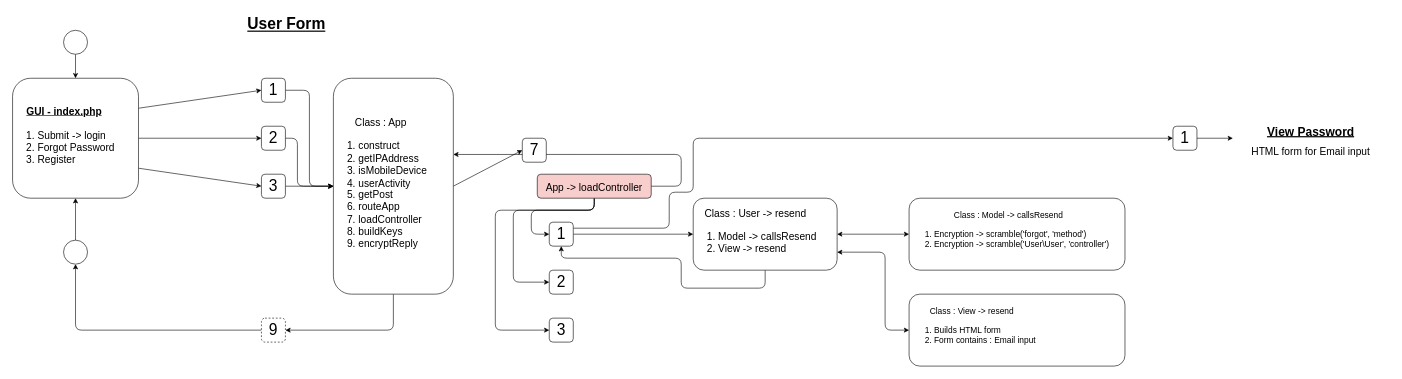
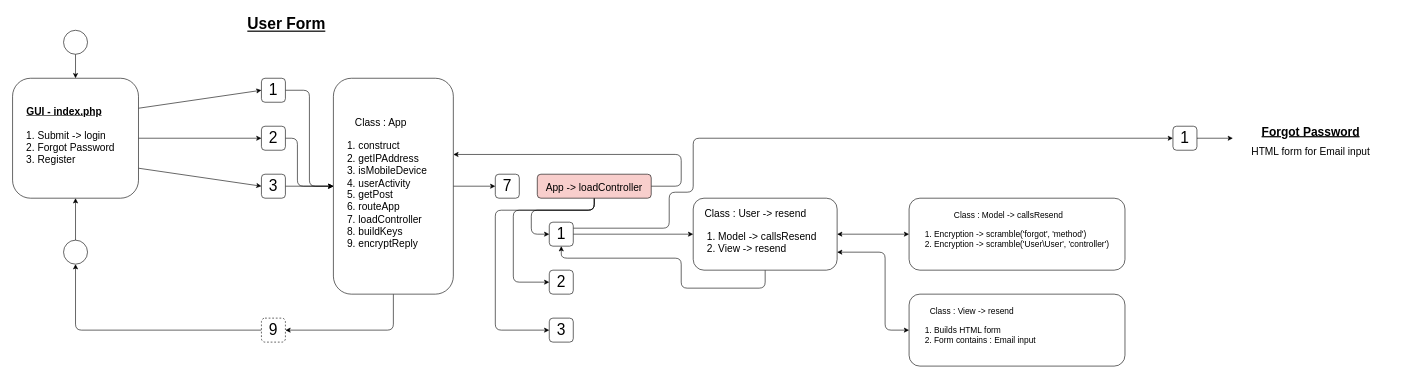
  <mxCell id="0" />
  <mxCell id="1" parent="0" />
  <mxCell id="2" value="User Form" style="text;html=1;strokeColor=none;fillColor=none;align=center;verticalAlign=middle;whiteSpace=wrap;rounded=0;fontStyle=5;fontSize=26;" vertex="1" parent="1"><mxGeometry x="369" y="20" width="216" height="40" as="geometry" /></mxCell>
  <mxCell id="3" style="edgeStyle=none;html=1;exitX=1;exitY=0.25;exitDx=0;exitDy=0;entryX=0;entryY=0.5;entryDx=0;entryDy=0;fontSize=26;" edge="1" parent="1" source="6" target="8"><mxGeometry relative="1" as="geometry" /></mxCell>
  <mxCell id="4" style="edgeStyle=none;html=1;exitX=1;exitY=0.5;exitDx=0;exitDy=0;entryX=0;entryY=0.5;entryDx=0;entryDy=0;fontSize=26;" edge="1" parent="1" source="6" target="10"><mxGeometry relative="1" as="geometry" /></mxCell>
  <mxCell id="5" style="edgeStyle=none;html=1;exitX=1;exitY=0.75;exitDx=0;exitDy=0;entryX=0;entryY=0.5;entryDx=0;entryDy=0;fontSize=26;" edge="1" parent="1" source="6" target="12"><mxGeometry relative="1" as="geometry" /></mxCell>
  <mxCell id="6" value="&lt;div style=&quot;text-align: center&quot;&gt;&lt;b style=&quot;font-size: 17px&quot;&gt;&lt;u&gt;GUI - index.php&lt;/u&gt;&lt;/b&gt;&lt;/div&gt;&lt;font style=&quot;font-size: 17px&quot;&gt;&lt;ol&gt;&lt;li&gt;&lt;font style=&quot;font-size: 17px&quot;&gt;&lt;span&gt;Submit -&amp;gt; login&lt;/span&gt;&lt;/font&gt;&lt;/li&gt;&lt;li&gt;&lt;font style=&quot;font-size: 17px&quot;&gt;Forgot Password&lt;/font&gt;&lt;/li&gt;&lt;li&gt;&lt;font style=&quot;font-size: 17px&quot;&gt;Register&lt;/font&gt;&lt;/li&gt;&lt;/ol&gt;&lt;/font&gt;" style="rounded=1;whiteSpace=wrap;html=1;fontSize=26;align=left;" vertex="1" parent="1"><mxGeometry x="20" y="130" width="210" height="200" as="geometry" /></mxCell>
  <mxCell id="7" style="edgeStyle=none;html=1;exitX=1;exitY=0.5;exitDx=0;exitDy=0;entryX=0;entryY=0.5;entryDx=0;entryDy=0;fontSize=26;" edge="1" parent="1" source="8" target="15"><mxGeometry relative="1" as="geometry"><Array as="points"><mxPoint x="515" y="150" /><mxPoint x="515" y="310" /></Array></mxGeometry></mxCell>
  <mxCell id="8" value="1" style="rounded=1;whiteSpace=wrap;html=1;fontSize=26;align=center;" vertex="1" parent="1"><mxGeometry x="435" y="130" width="40" height="40" as="geometry" /></mxCell>
  <mxCell id="9" style="edgeStyle=none;html=1;exitX=1;exitY=0.5;exitDx=0;exitDy=0;fontSize=26;" edge="1" parent="1" source="10"><mxGeometry relative="1" as="geometry"><mxPoint x="555" y="310" as="targetPoint" /><Array as="points"><mxPoint x="495" y="230" /><mxPoint x="495" y="310" /></Array></mxGeometry></mxCell>
  <mxCell id="10" value="2" style="rounded=1;whiteSpace=wrap;html=1;fontSize=26;align=center;" vertex="1" parent="1"><mxGeometry x="435" y="210" width="40" height="40" as="geometry" /></mxCell>
  <mxCell id="11" style="edgeStyle=none;html=1;exitX=1;exitY=0.5;exitDx=0;exitDy=0;fontSize=26;" edge="1" parent="1" source="12"><mxGeometry relative="1" as="geometry"><mxPoint x="555" y="310" as="targetPoint" /></mxGeometry></mxCell>
  <mxCell id="12" value="3" style="rounded=1;whiteSpace=wrap;html=1;fontSize=26;align=center;" vertex="1" parent="1"><mxGeometry x="435" y="290" width="40" height="40" as="geometry" /></mxCell>
  <mxCell id="13" style="edgeStyle=none;html=1;exitX=1;exitY=0.5;exitDx=0;exitDy=0;entryX=0;entryY=0.5;entryDx=0;entryDy=0;fontSize=26;" edge="1" parent="1" source="15" target="22"><mxGeometry relative="1" as="geometry" /></mxCell>
  <mxCell id="14" style="edgeStyle=none;html=1;exitX=0.5;exitY=1;exitDx=0;exitDy=0;entryX=1;entryY=0.5;entryDx=0;entryDy=0;fontSize=26;" edge="1" parent="1" source="15" target="24"><mxGeometry relative="1" as="geometry"><Array as="points"><mxPoint x="655" y="550" /></Array></mxGeometry></mxCell>
  <mxCell id="15" value="&lt;div style=&quot;text-align: center&quot;&gt;&lt;span style=&quot;font-size: 17px&quot;&gt;Class : App&lt;/span&gt;&lt;/div&gt;&lt;font&gt;&lt;div style=&quot;font-size: 17px&quot;&gt;&lt;ol&gt;&lt;li&gt;construct&lt;/li&gt;&lt;li&gt;getIPAddress&lt;/li&gt;&lt;li&gt;isMobileDevice&lt;/li&gt;&lt;li&gt;userActivity&lt;/li&gt;&lt;li&gt;getPost&lt;/li&gt;&lt;li&gt;routeApp&lt;/li&gt;&lt;li&gt;loadController&lt;/li&gt;&lt;li&gt;buildKeys&lt;/li&gt;&lt;li&gt;encryptReply&lt;/li&gt;&lt;/ol&gt;&lt;/div&gt;&lt;/font&gt;" style="rounded=1;whiteSpace=wrap;html=1;fontSize=26;align=left;" vertex="1" parent="1"><mxGeometry x="555" y="130" width="200" height="360" as="geometry" /></mxCell>
  <mxCell id="16" style="edgeStyle=none;html=1;exitX=0.5;exitY=1;exitDx=0;exitDy=0;entryX=0;entryY=0.5;entryDx=0;entryDy=0;fontSize=26;" edge="1" parent="1" source="21" target="29"><mxGeometry relative="1" as="geometry"><Array as="points"><mxPoint x="990" y="350" /><mxPoint x="885" y="350" /><mxPoint x="885" y="390" /></Array></mxGeometry></mxCell>
  <mxCell id="17" style="edgeStyle=none;html=1;exitX=0;exitY=0.5;exitDx=0;exitDy=0;entryX=0;entryY=0.5;entryDx=0;entryDy=0;fontSize=26;" edge="1" parent="1" source="30" target="30"><mxGeometry relative="1" as="geometry" /></mxCell>
  <mxCell id="18" style="edgeStyle=none;html=1;exitX=0.5;exitY=1;exitDx=0;exitDy=0;fontSize=26;" edge="1" parent="1" source="21"><mxGeometry relative="1" as="geometry"><mxPoint x="915" y="470" as="targetPoint" /><Array as="points"><mxPoint x="990" y="350" /><mxPoint x="855" y="350" /><mxPoint x="855" y="470" /></Array></mxGeometry></mxCell>
  <mxCell id="19" style="edgeStyle=none;html=1;exitX=0.5;exitY=1;exitDx=0;exitDy=0;entryX=0;entryY=0.5;entryDx=0;entryDy=0;fontSize=26;" edge="1" parent="1" source="21" target="31"><mxGeometry relative="1" as="geometry"><Array as="points"><mxPoint x="990" y="350" /><mxPoint x="825" y="350" /><mxPoint x="825" y="550" /></Array></mxGeometry></mxCell>
  <mxCell id="20" style="edgeStyle=none;html=1;exitX=1;exitY=0.5;exitDx=0;exitDy=0;entryX=1;entryY=0.353;entryDx=0;entryDy=0;entryPerimeter=0;fontSize=26;" edge="1" parent="1" source="21" target="15"><mxGeometry relative="1" as="geometry"><Array as="points"><mxPoint x="1135" y="310" /><mxPoint x="1135" y="257" /></Array></mxGeometry></mxCell>
  <mxCell id="21" value="&lt;font style=&quot;font-size: 17px&quot;&gt;App -&amp;gt; loadController&lt;/font&gt;" style="rounded=1;whiteSpace=wrap;html=1;fontSize=26;align=center;fillColor=#f8cecc;" vertex="1" parent="1"><mxGeometry x="895" y="290" width="190" height="40" as="geometry" /></mxCell>
- <mxCell id="22" value="7" style="rounded=1;whiteSpace=wrap;html=1;fontSize=26;align=center;" vertex="1" parent="1"><mxGeometry x="870" y="230" width="40" height="40" as="geometry" /></mxCell>
+ <mxCell id="22" value="7" style="rounded=1;whiteSpace=wrap;html=1;fontSize=26;align=center;" vertex="1" parent="1"><mxGeometry x="825" y="290" width="40" height="40" as="geometry" /></mxCell>
  <mxCell id="23" style="edgeStyle=none;html=1;exitX=0;exitY=0.5;exitDx=0;exitDy=0;entryX=0.5;entryY=1;entryDx=0;entryDy=0;fontSize=26;" edge="1" parent="1" source="24" target="33"><mxGeometry relative="1" as="geometry"><Array as="points"><mxPoint x="125" y="550" /></Array></mxGeometry></mxCell>
  <mxCell id="24" value="9" style="rounded=1;whiteSpace=wrap;html=1;fontSize=26;align=center;dashed=1;" vertex="1" parent="1"><mxGeometry x="435" y="530" width="40" height="40" as="geometry" /></mxCell>
  <mxCell id="25" style="edgeStyle=none;html=1;exitX=0.5;exitY=1;exitDx=0;exitDy=0;entryX=0.5;entryY=0;entryDx=0;entryDy=0;fontSize=26;" edge="1" parent="1" source="26" target="6"><mxGeometry relative="1" as="geometry" /></mxCell>
  <mxCell id="26" value="" style="ellipse;whiteSpace=wrap;html=1;aspect=fixed;fontSize=26;align=left;" vertex="1" parent="1"><mxGeometry x="105" y="50" width="40" height="40" as="geometry" /></mxCell>
  <mxCell id="27" style="edgeStyle=none;html=1;exitX=1;exitY=0.5;exitDx=0;exitDy=0;entryX=0;entryY=0.5;entryDx=0;entryDy=0;fontSize=26;" edge="1" parent="1" source="29" target="35"><mxGeometry relative="1" as="geometry" /></mxCell>
  <mxCell id="28" style="edgeStyle=none;html=1;exitX=1;exitY=0.25;exitDx=0;exitDy=0;entryX=0;entryY=0.5;entryDx=0;entryDy=0;fontSize=26;" edge="1" parent="1" source="29" target="41"><mxGeometry relative="1" as="geometry"><Array as="points"><mxPoint x="1115" y="380" /><mxPoint x="1115" y="320" /><mxPoint x="1155" y="320" /><mxPoint x="1155" y="230" /></Array></mxGeometry></mxCell>
  <mxCell id="29" value="1" style="rounded=1;whiteSpace=wrap;html=1;fontSize=26;align=center;" vertex="1" parent="1"><mxGeometry x="915" y="370" width="40" height="40" as="geometry" /></mxCell>
  <mxCell id="30" value="2" style="rounded=1;whiteSpace=wrap;html=1;fontSize=26;align=center;" vertex="1" parent="1"><mxGeometry x="915" y="450" width="40" height="40" as="geometry" /></mxCell>
  <mxCell id="31" value="3" style="rounded=1;whiteSpace=wrap;html=1;fontSize=26;align=center;" vertex="1" parent="1"><mxGeometry x="915" y="530" width="40" height="40" as="geometry" /></mxCell>
  <mxCell id="32" style="edgeStyle=none;html=1;exitX=0.5;exitY=0;exitDx=0;exitDy=0;entryX=0.5;entryY=1;entryDx=0;entryDy=0;fontSize=26;" edge="1" parent="1" source="33" target="6"><mxGeometry relative="1" as="geometry" /></mxCell>
  <mxCell id="33" value="" style="ellipse;whiteSpace=wrap;html=1;aspect=fixed;fontSize=26;align=left;" vertex="1" parent="1"><mxGeometry x="105" y="400" width="40" height="40" as="geometry" /></mxCell>
  <mxCell id="34" style="edgeStyle=none;html=1;exitX=0.5;exitY=1;exitDx=0;exitDy=0;entryX=0.5;entryY=1;entryDx=0;entryDy=0;fontSize=26;" edge="1" parent="1" source="35" target="29"><mxGeometry relative="1" as="geometry"><Array as="points"><mxPoint x="1275" y="480" /><mxPoint x="1135" y="480" /><mxPoint x="1135" y="430" /><mxPoint x="935" y="430" /></Array></mxGeometry></mxCell>
  <mxCell id="35" value="&lt;div style=&quot;text-align: center&quot;&gt;&lt;span style=&quot;font-size: 17px&quot;&gt;Class : User -&amp;gt; resend&lt;/span&gt;&lt;/div&gt;&lt;font&gt;&lt;div style=&quot;font-size: 17px&quot;&gt;&lt;ol&gt;&lt;li&gt;Model -&amp;gt; callsResend&lt;/li&gt;&lt;li&gt;View -&amp;gt; resend&lt;br&gt;&lt;/li&gt;&lt;/ol&gt;&lt;/div&gt;&lt;/font&gt;" style="rounded=1;whiteSpace=wrap;html=1;fontSize=26;align=left;" vertex="1" parent="1"><mxGeometry x="1155" y="330" width="240" height="120" as="geometry" /></mxCell>
  <mxCell id="36" value="&lt;div style=&quot;text-align: center ; font-size: 14px&quot;&gt;&lt;font style=&quot;font-size: 14px&quot;&gt;Class : Model -&amp;gt; callsResend&amp;nbsp;&lt;/font&gt;&lt;/div&gt;&lt;font style=&quot;font-size: 14px&quot;&gt;&lt;div&gt;&lt;ol&gt;&lt;li&gt;Encryption -&amp;gt; scramble('forgot', 'method')&lt;/li&gt;&lt;li&gt;Encryption -&amp;gt; scramble('User\User', 'controller')&lt;/li&gt;&lt;/ol&gt;&lt;/div&gt;&lt;/font&gt;" style="rounded=1;whiteSpace=wrap;html=1;fontSize=26;align=left;" vertex="1" parent="1"><mxGeometry x="1515" y="330" width="360" height="120" as="geometry" /></mxCell>
  <mxCell id="37" value="" style="endArrow=classic;startArrow=classic;html=1;fontSize=26;entryX=0;entryY=0.5;entryDx=0;entryDy=0;" edge="1" parent="1" target="36"><mxGeometry width="50" height="50" relative="1" as="geometry"><mxPoint x="1395" y="390" as="sourcePoint" /><mxPoint x="1475" y="370" as="targetPoint" /></mxGeometry></mxCell>
  <mxCell id="38" value="&lt;div style=&quot;text-align: center ; font-size: 14px&quot;&gt;&lt;font style=&quot;font-size: 14px&quot;&gt;Class : View -&amp;gt; resend&amp;nbsp;&lt;/font&gt;&lt;/div&gt;&lt;font style=&quot;font-size: 14px&quot;&gt;&lt;div&gt;&lt;ol&gt;&lt;li&gt;Builds HTML form&lt;/li&gt;&lt;li&gt;Form contains : Email input&lt;/li&gt;&lt;/ol&gt;&lt;/div&gt;&lt;/font&gt;" style="rounded=1;whiteSpace=wrap;html=1;fontSize=26;align=left;" vertex="1" parent="1"><mxGeometry x="1515" y="490" width="360" height="120" as="geometry" /></mxCell>
  <mxCell id="39" value="" style="endArrow=classic;startArrow=classic;html=1;fontSize=26;entryX=0;entryY=0.5;entryDx=0;entryDy=0;exitX=1;exitY=0.75;exitDx=0;exitDy=0;" edge="1" parent="1" source="35" target="38"><mxGeometry width="50" height="50" relative="1" as="geometry"><mxPoint x="1365" y="540" as="sourcePoint" /><mxPoint x="1485" y="540" as="targetPoint" /><Array as="points"><mxPoint x="1475" y="420" /><mxPoint x="1475" y="550" /></Array></mxGeometry></mxCell>
  <mxCell id="40" style="edgeStyle=none;html=1;exitX=1;exitY=0.5;exitDx=0;exitDy=0;entryX=0;entryY=0.5;entryDx=0;entryDy=0;fontSize=26;" edge="1" parent="1" source="41" target="42"><mxGeometry relative="1" as="geometry" /></mxCell>
  <mxCell id="41" value="1" style="rounded=1;whiteSpace=wrap;html=1;fontSize=26;align=center;" vertex="1" parent="1"><mxGeometry x="1955" y="210" width="40" height="40" as="geometry" /></mxCell>
- <mxCell id="42" value="&lt;font style=&quot;font-size: 20px&quot;&gt;&lt;b&gt;&lt;u&gt;View Password&lt;/u&gt;&lt;/b&gt;&lt;/font&gt;&lt;br&gt;&lt;font style=&quot;font-size: 17px&quot;&gt;HTML form for Email input&lt;/font&gt;" style="text;html=1;strokeColor=none;fillColor=none;align=center;verticalAlign=middle;whiteSpace=wrap;rounded=1;fontSize=26;labelBorderColor=#FFFFFF;spacingTop=5;spacing=7;shadow=1;" vertex="1" parent="1"><mxGeometry x="2055" y="190" width="260" height="80" as="geometry" /></mxCell>
+ <mxCell id="42" value="&lt;font style=&quot;font-size: 20px&quot;&gt;&lt;b&gt;&lt;u&gt;Forgot Password&lt;/u&gt;&lt;/b&gt;&lt;/font&gt;&lt;br&gt;&lt;font style=&quot;font-size: 17px&quot;&gt;HTML form for Email input&lt;/font&gt;" style="text;html=1;strokeColor=none;fillColor=none;align=center;verticalAlign=middle;whiteSpace=wrap;rounded=1;fontSize=26;labelBorderColor=#FFFFFF;spacingTop=5;spacing=7;shadow=1;" vertex="1" parent="1"><mxGeometry x="2055" y="190" width="260" height="80" as="geometry" /></mxCell>
